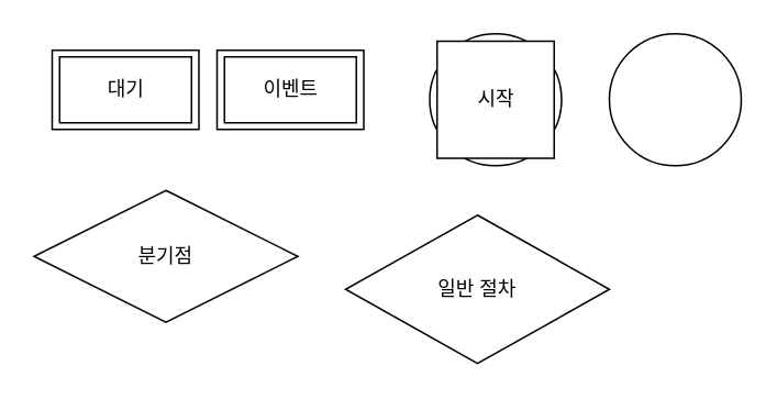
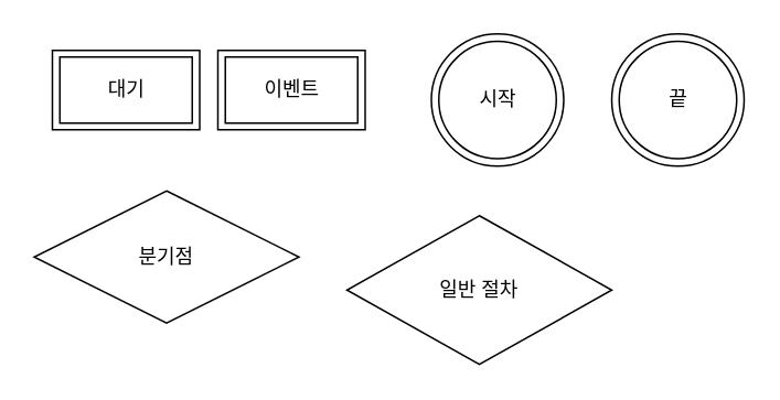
  <mxCell id="0" />
  <mxCell id="1" parent="0" />
  <mxCell id="2" value="" style="rounded=0;whiteSpace=wrap;html=1;" vertex="1" parent="1"><mxGeometry x="31" y="30" width="89" height="48" as="geometry" /></mxCell>
  <mxCell id="3" value="분기점" style="rhombus;whiteSpace=wrap;html=1;" vertex="1" parent="1"><mxGeometry x="20" y="115" width="160" height="80" as="geometry" /></mxCell>
  <mxCell id="4" value="대기" style="rounded=0;whiteSpace=wrap;html=1;" vertex="1" parent="1"><mxGeometry x="35.5" y="34" width="80" height="40" as="geometry" /></mxCell>
  <mxCell id="5" value="" style="rounded=0;whiteSpace=wrap;html=1;" vertex="1" parent="1"><mxGeometry x="131" y="30" width="89" height="48" as="geometry" /></mxCell>
  <mxCell id="6" value="이벤트" style="rounded=0;whiteSpace=wrap;html=1;" vertex="1" parent="1"><mxGeometry x="135.5" y="34" width="80" height="40" as="geometry" /></mxCell>
  <mxCell id="7" value="" style="ellipse;whiteSpace=wrap;html=1;aspect=fixed;" vertex="1" parent="1"><mxGeometry x="260" y="20" width="80" height="80" as="geometry" /></mxCell>
- <mxCell id="8" value="시작" style="whiteSpace=wrap;html=1;aspect=fixed;rounded=0;" vertex="1" parent="1"><mxGeometry x="264.5" y="24.5" width="71" height="71" as="geometry" /></mxCell>
+ <mxCell id="8" value="시작" style="ellipse;whiteSpace=wrap;html=1;aspect=fixed;" vertex="1" parent="1"><mxGeometry x="264.5" y="24.5" width="71" height="71" as="geometry" /></mxCell>
  <mxCell id="9" value="" style="ellipse;whiteSpace=wrap;html=1;aspect=fixed;" vertex="1" parent="1"><mxGeometry x="369" y="20" width="80" height="80" as="geometry" /></mxCell>
+ <mxCell id="10" value="끝" style="ellipse;whiteSpace=wrap;html=1;aspect=fixed;" vertex="1" parent="1"><mxGeometry x="373.5" y="24.5" width="71" height="71" as="geometry" /></mxCell>
  <mxCell id="11" value="일반 절차" style="rhombus;whiteSpace=wrap;html=1;" vertex="1" parent="1"><mxGeometry x="209" y="130" width="160" height="90" as="geometry" /></mxCell>
